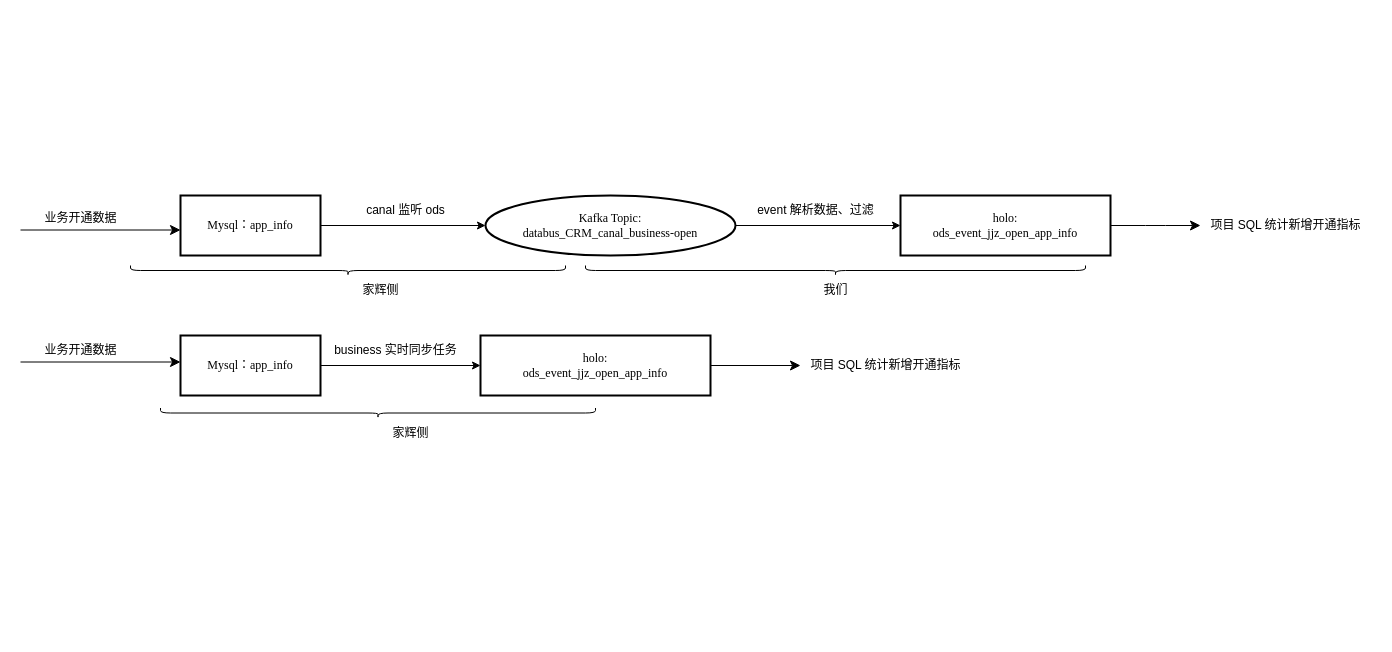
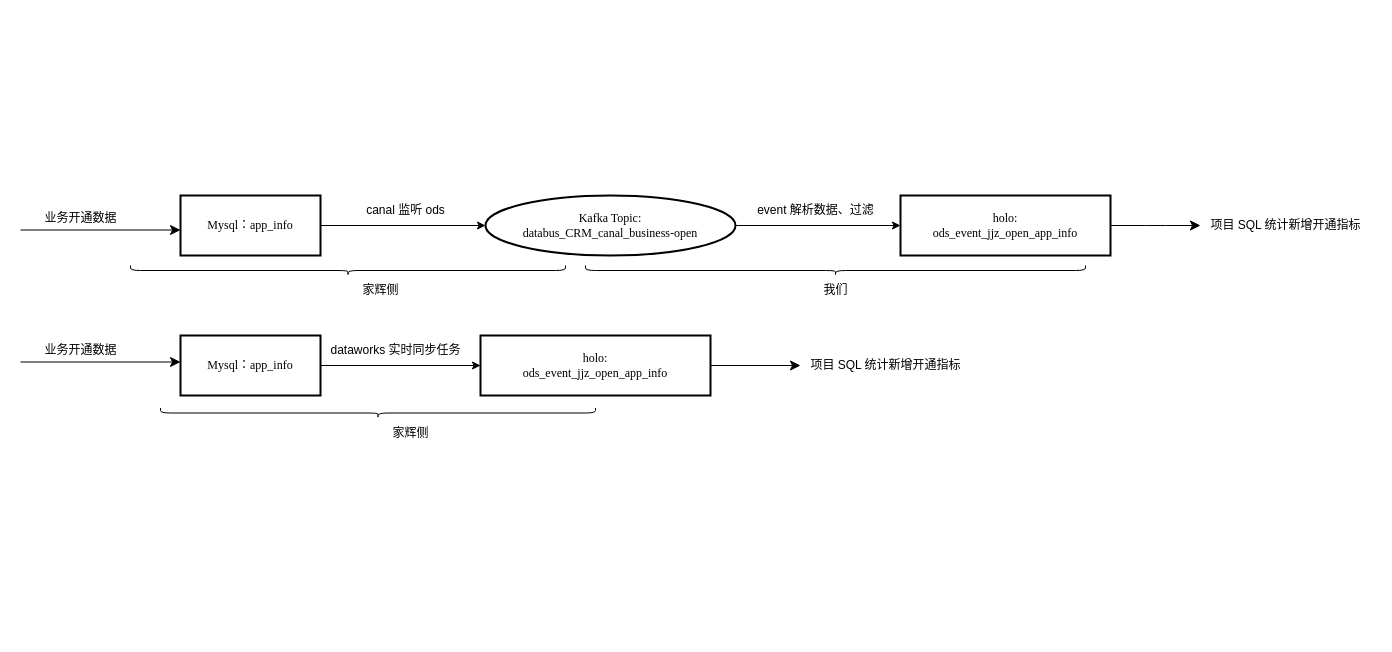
  <mxCell id="0" />
  <mxCell id="1" parent="0" />
  <mxCell id="2" style="edgeStyle=orthogonalEdgeStyle;rounded=0;orthogonalLoop=1;jettySize=auto;html=1;exitX=1;exitY=0.5;exitDx=0;exitDy=0;" edge="1" parent="1" source="3" target="15"><mxGeometry relative="1" as="geometry" /></mxCell>
  <mxCell id="3" value="Mysql：app_info" style="whiteSpace=wrap;html=1;fontFamily=Verdana;rounded=0;shadow=0;comic=0;labelBackgroundColor=none;strokeWidth=2;" vertex="1" parent="1"><mxGeometry x="180" y="195" width="140" height="60" as="geometry" /></mxCell>
  <mxCell id="4" style="edgeStyle=orthogonalEdgeStyle;html=1;labelBackgroundColor=none;startFill=0;startSize=8;endFill=1;endSize=8;fontFamily=Verdana;fontSize=12;" edge="1" parent="1"><mxGeometry relative="1" as="geometry"><mxPoint x="180" y="229.5" as="targetPoint" /><mxPoint x="20" y="229.5" as="sourcePoint" /></mxGeometry></mxCell>
  <mxCell id="5" value="业务开通数据" style="text;html=1;align=center;verticalAlign=middle;resizable=0;points=[];autosize=1;strokeColor=none;fillColor=none;" vertex="1" parent="1"><mxGeometry x="30" y="203" width="100" height="30" as="geometry" /></mxCell>
  <mxCell id="6" value="canal 监听 ods" style="text;html=1;align=center;verticalAlign=middle;resizable=0;points=[];autosize=1;strokeColor=none;fillColor=none;" vertex="1" parent="1"><mxGeometry x="350" y="195" width="110" height="30" as="geometry" /></mxCell>
  <mxCell id="7" value="event 解析数据、过滤" style="text;html=1;align=center;verticalAlign=middle;resizable=0;points=[];autosize=1;strokeColor=none;fillColor=none;" vertex="1" parent="1"><mxGeometry x="750" y="195" width="130" height="30" as="geometry" /></mxCell>
  <mxCell id="8" value="" style="shape=curlyBracket;whiteSpace=wrap;html=1;rounded=1;flipH=1;labelPosition=right;verticalLabelPosition=middle;align=left;verticalAlign=middle;rotation=90;" vertex="1" parent="1"><mxGeometry x="342.5" y="52.5" width="10" height="435" as="geometry" /></mxCell>
  <mxCell id="9" value="家辉侧" style="text;html=1;align=center;verticalAlign=middle;resizable=0;points=[];autosize=1;strokeColor=none;fillColor=none;" vertex="1" parent="1"><mxGeometry x="350" y="275" width="60" height="30" as="geometry" /></mxCell>
  <mxCell id="10" value="" style="shape=curlyBracket;whiteSpace=wrap;html=1;rounded=1;flipH=1;labelPosition=right;verticalLabelPosition=middle;align=left;verticalAlign=middle;rotation=90;" vertex="1" parent="1"><mxGeometry x="830" y="20" width="10" height="500" as="geometry" /></mxCell>
  <mxCell id="11" value="我们" style="text;html=1;align=center;verticalAlign=middle;resizable=0;points=[];autosize=1;strokeColor=none;fillColor=none;" vertex="1" parent="1"><mxGeometry x="810" y="275" width="50" height="30" as="geometry" /></mxCell>
  <mxCell id="12" style="edgeStyle=orthogonalEdgeStyle;html=1;labelBackgroundColor=none;startFill=0;startSize=8;endFill=1;endSize=8;fontFamily=Verdana;fontSize=12;" edge="1" parent="1"><mxGeometry relative="1" as="geometry"><mxPoint x="180" y="361.5" as="targetPoint" /><mxPoint x="20" y="361.5" as="sourcePoint" /></mxGeometry></mxCell>
  <mxCell id="13" value="业务开通数据" style="text;html=1;align=center;verticalAlign=middle;resizable=0;points=[];autosize=1;strokeColor=none;fillColor=none;" vertex="1" parent="1"><mxGeometry x="30" y="335" width="100" height="30" as="geometry" /></mxCell>
  <mxCell id="14" value="" style="edgeStyle=orthogonalEdgeStyle;rounded=0;orthogonalLoop=1;jettySize=auto;html=1;" edge="1" parent="1" source="15" target="16"><mxGeometry relative="1" as="geometry" /></mxCell>
  <mxCell id="15" value="&lt;span style=&quot;text-wrap: nowrap;&quot;&gt;Kafka Topic:&lt;/span&gt;&lt;br style=&quot;text-wrap: nowrap;&quot;&gt;&lt;span style=&quot;text-wrap: nowrap;&quot;&gt;databus_CRM_canal_business-open&lt;/span&gt;" style="ellipse;whiteSpace=wrap;html=1;fontFamily=Verdana;shadow=0;comic=0;labelBackgroundColor=none;strokeWidth=2;" vertex="1" parent="1"><mxGeometry x="485" y="195" width="250" height="60" as="geometry" /></mxCell>
  <mxCell id="16" value="holo:&lt;br&gt;&lt;span style=&quot;text-wrap: nowrap;&quot;&gt;ods_event_jjz_open_app_info&lt;/span&gt;" style="whiteSpace=wrap;html=1;fontFamily=Verdana;rounded=0;shadow=0;comic=0;labelBackgroundColor=none;strokeWidth=2;" vertex="1" parent="1"><mxGeometry x="900" y="195" width="210" height="60" as="geometry" /></mxCell>
  <mxCell id="17" style="edgeStyle=orthogonalEdgeStyle;html=1;labelBackgroundColor=none;startFill=0;startSize=8;endFill=1;endSize=8;fontFamily=Verdana;fontSize=12;" edge="1" parent="1" source="16"><mxGeometry relative="1" as="geometry"><mxPoint x="1200" y="225" as="targetPoint" /><mxPoint x="1120" y="225" as="sourcePoint" /></mxGeometry></mxCell>
  <mxCell id="18" value="项目 SQL 统计新增开通指标" style="text;html=1;align=center;verticalAlign=middle;resizable=0;points=[];autosize=1;strokeColor=none;fillColor=none;" vertex="1" parent="1"><mxGeometry x="1200" y="210" width="170" height="30" as="geometry" /></mxCell>
  <mxCell id="19" value="" style="edgeStyle=orthogonalEdgeStyle;rounded=0;orthogonalLoop=1;jettySize=auto;html=1;" edge="1" parent="1" source="20" target="21"><mxGeometry relative="1" as="geometry" /></mxCell>
  <mxCell id="20" value="Mysql：app_info" style="whiteSpace=wrap;html=1;fontFamily=Verdana;rounded=0;shadow=0;comic=0;labelBackgroundColor=none;strokeWidth=2;" vertex="1" parent="1"><mxGeometry x="180" y="335" width="140" height="60" as="geometry" /></mxCell>
  <mxCell id="21" value="holo:&lt;br&gt;&lt;span style=&quot;text-wrap: nowrap;&quot;&gt;ods_event_jjz_open_app_info&lt;/span&gt;" style="whiteSpace=wrap;html=1;fontFamily=Verdana;rounded=0;shadow=0;comic=0;labelBackgroundColor=none;strokeWidth=2;" vertex="1" parent="1"><mxGeometry x="480" y="335" width="230" height="60" as="geometry" /></mxCell>
- <mxCell id="22" value="business 实时同步任务" style="text;html=1;align=center;verticalAlign=middle;resizable=0;points=[];autosize=1;strokeColor=none;fillColor=none;" vertex="1" parent="1"><mxGeometry x="320" y="335" width="150" height="30" as="geometry" /></mxCell>
+ <mxCell id="22" value="dataworks 实时同步任务" style="text;html=1;align=center;verticalAlign=middle;resizable=0;points=[];autosize=1;strokeColor=none;fillColor=none;" vertex="1" parent="1"><mxGeometry x="320" y="335" width="150" height="30" as="geometry" /></mxCell>
  <mxCell id="23" style="edgeStyle=orthogonalEdgeStyle;html=1;labelBackgroundColor=none;startFill=0;startSize=8;endFill=1;endSize=8;fontFamily=Verdana;fontSize=12;" edge="1" parent="1"><mxGeometry relative="1" as="geometry"><mxPoint x="800" y="365" as="targetPoint" /><mxPoint x="710" y="365" as="sourcePoint" /></mxGeometry></mxCell>
  <mxCell id="24" value="项目 SQL 统计新增开通指标" style="text;html=1;align=center;verticalAlign=middle;resizable=0;points=[];autosize=1;strokeColor=none;fillColor=none;" vertex="1" parent="1"><mxGeometry x="800" y="350" width="170" height="30" as="geometry" /></mxCell>
  <mxCell id="25" value="" style="shape=curlyBracket;whiteSpace=wrap;html=1;rounded=1;flipH=1;labelPosition=right;verticalLabelPosition=middle;align=left;verticalAlign=middle;rotation=90;" vertex="1" parent="1"><mxGeometry x="372.5" y="195" width="10" height="435" as="geometry" /></mxCell>
  <mxCell id="26" value="家辉侧" style="text;html=1;align=center;verticalAlign=middle;resizable=0;points=[];autosize=1;strokeColor=none;fillColor=none;" vertex="1" parent="1"><mxGeometry x="380" y="417.5" width="60" height="30" as="geometry" /></mxCell>
